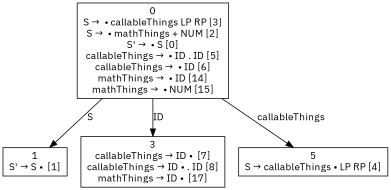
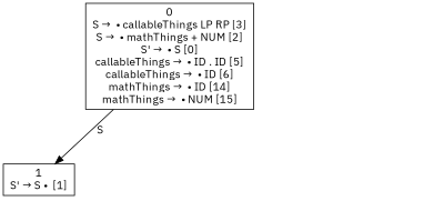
  digraph {
    fontname="IBM Plex Sans"
    node [fontname="IBM Plex Sans" shape=box]
    edge [fontname="IBM Plex Sans"]
    n1 [label=<0<br />S →  • callableThings LP RP [3]<br />S →  • mathThings + NUM [2]<br />S' →  • S [0]<br />callableThings →  • ID . ID [5]<br />callableThings →  • ID [6]<br />mathThings →  • ID [14]<br />mathThings →  • NUM [15]>]
    n2 [label=<1<br />S' → S •  [1]>]
-   n3 [label=<3<br />callableThings → ID •  [7]<br />callableThings → ID • . ID [8]<br />mathThings → ID •  [17]>]
-   n4 [label=<5<br />S → callableThings • LP RP [4]>]
    n1 -> n2 [label=S]
-   n1 -> n3 [label=ID]
-   n1 -> n4 [label=callableThings]
  }
